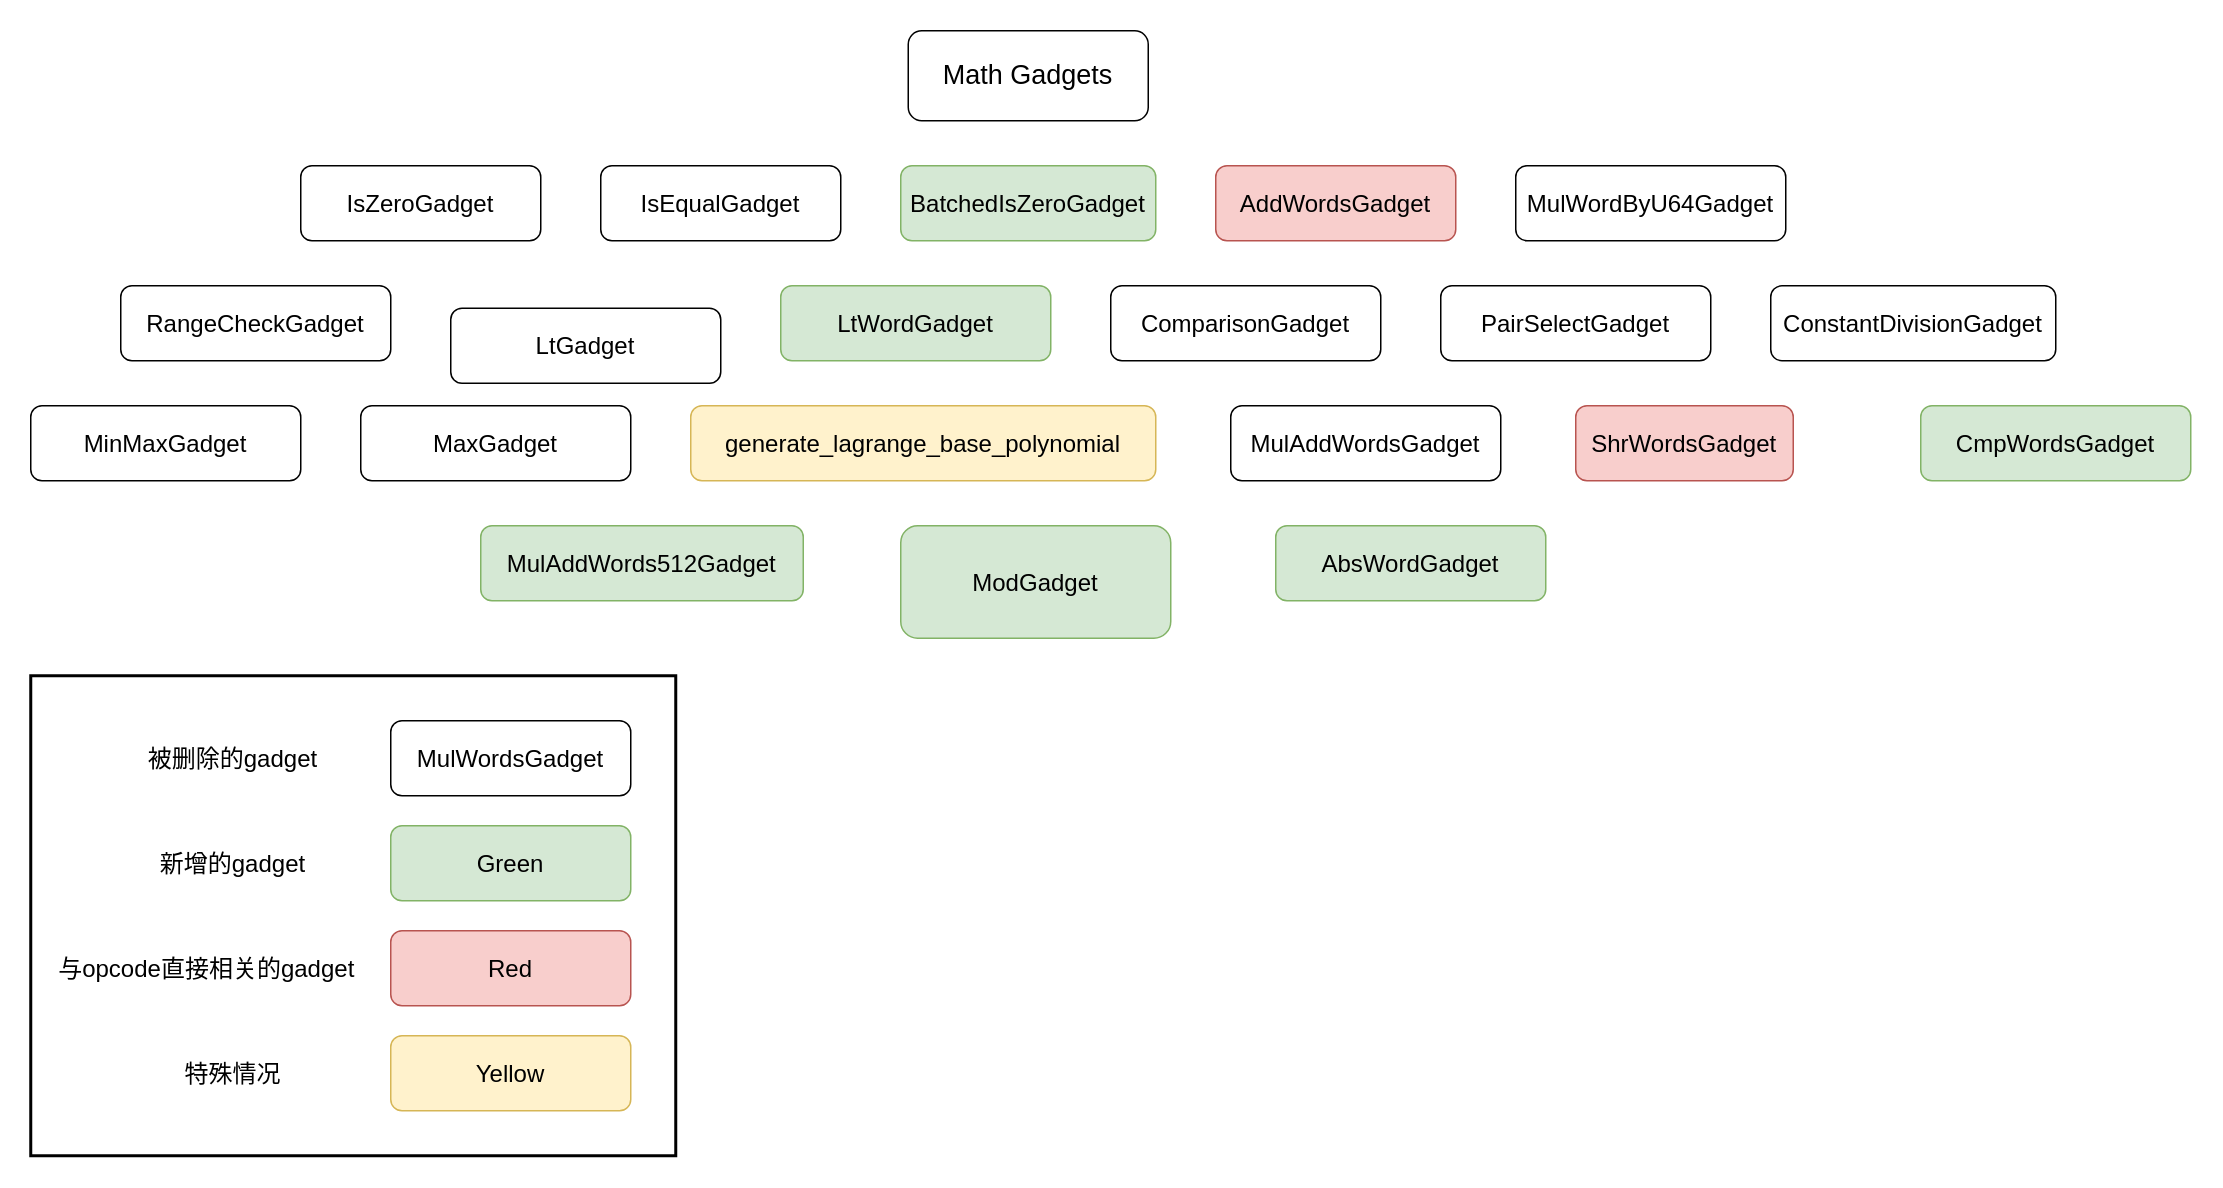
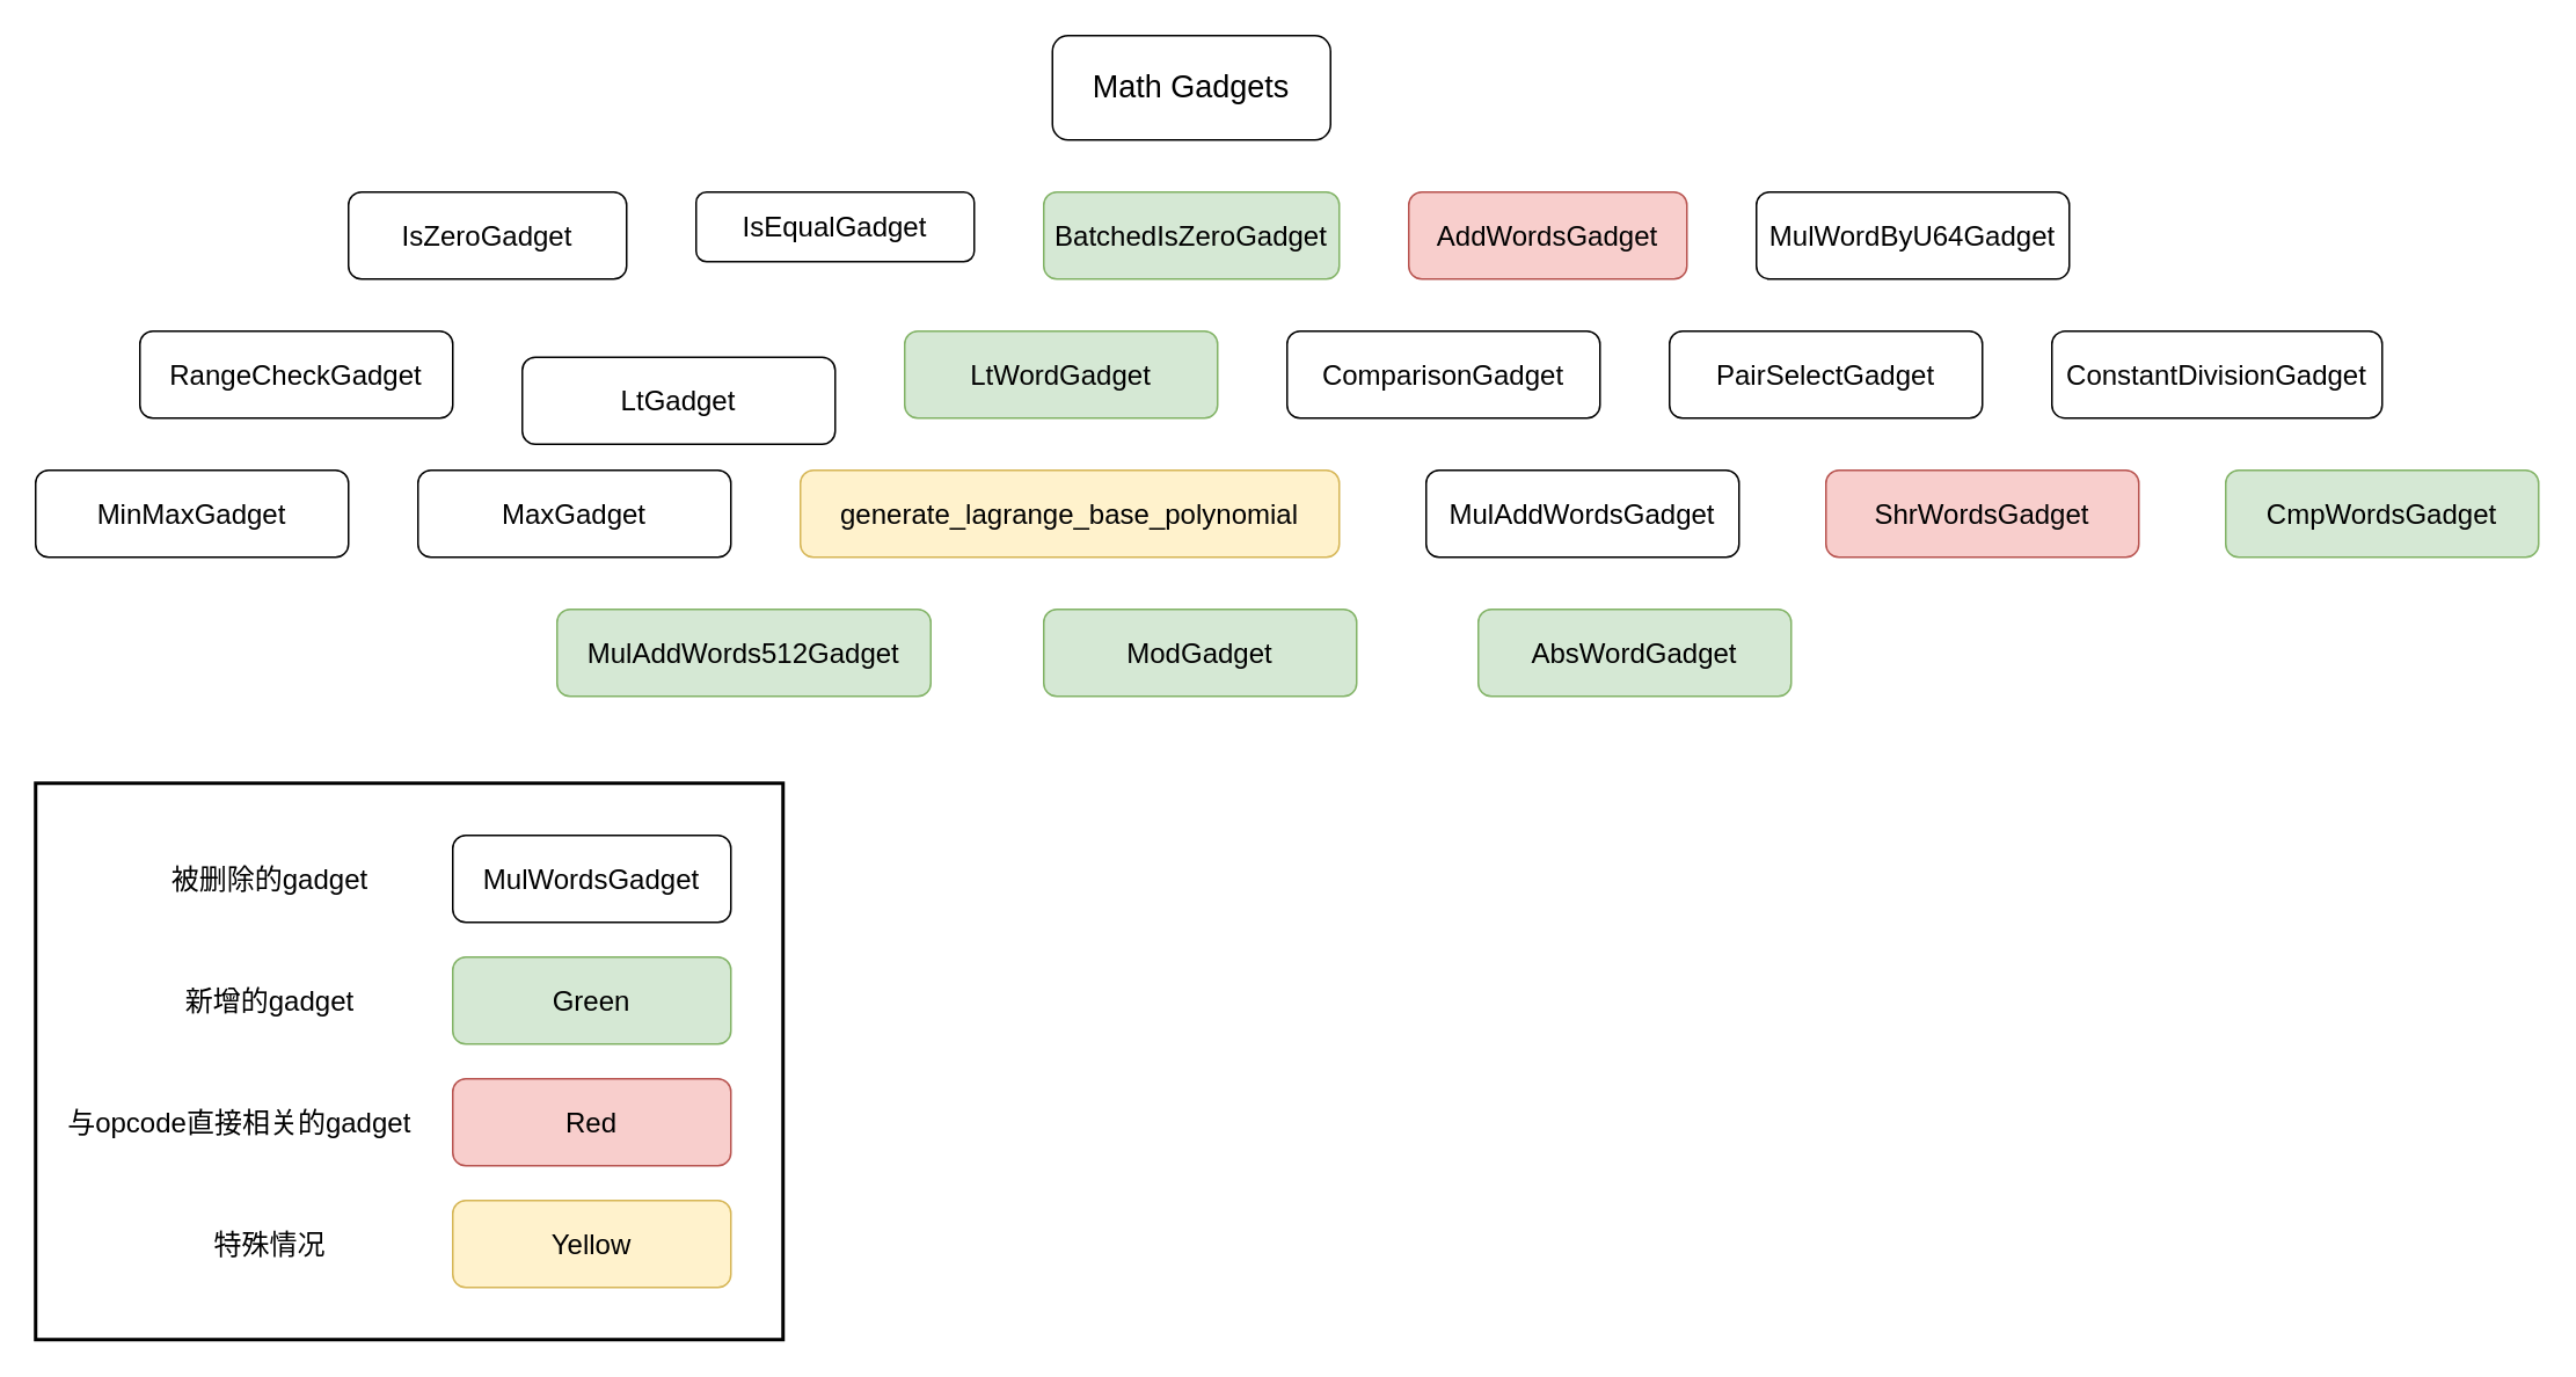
  <mxCell id="0" />
  <mxCell id="1" parent="0" />
  <mxCell id="2" value="&lt;font style=&quot;font-size: 18px;&quot;&gt;Math Gadgets&lt;/font&gt;" style="rounded=1;whiteSpace=wrap;html=1;" vertex="1" parent="1"><mxGeometry x="605" y="20" width="160" height="60" as="geometry" /></mxCell>
  <mxCell id="3" value="&lt;font style=&quot;font-size: 16px;&quot;&gt;IsZeroGadget&lt;/font&gt;" style="rounded=1;whiteSpace=wrap;html=1;" vertex="1" parent="1"><mxGeometry x="200" y="110" width="160" height="50" as="geometry" /></mxCell>
- <mxCell id="4" value="&lt;font style=&quot;font-size: 16px;&quot;&gt;IsEqualGadget&lt;/font&gt;" style="rounded=1;whiteSpace=wrap;html=1;" vertex="1" parent="1"><mxGeometry x="400" y="110" width="160" height="50" as="geometry" /></mxCell>
+ <mxCell id="4" value="&lt;font style=&quot;font-size: 16px;&quot;&gt;IsEqualGadget&lt;/font&gt;" style="rounded=1;whiteSpace=wrap;html=1;" vertex="1" parent="1"><mxGeometry x="400" y="110" width="160" height="40" as="geometry" /></mxCell>
  <mxCell id="5" value="&lt;span style=&quot;font-size: 16px;&quot;&gt;BatchedIsZeroGadget&lt;/span&gt;" style="rounded=1;whiteSpace=wrap;html=1;fillColor=#d5e8d4;strokeColor=#82b366;" vertex="1" parent="1"><mxGeometry x="600" y="110" width="170" height="50" as="geometry" /></mxCell>
  <mxCell id="6" value="&lt;font style=&quot;font-size: 16px;&quot;&gt;MulWordsGadget&lt;/font&gt;" style="rounded=1;whiteSpace=wrap;html=1;" vertex="1" parent="1"><mxGeometry x="260" y="480" width="160" height="50" as="geometry" /></mxCell>
  <mxCell id="7" value="&lt;font style=&quot;font-size: 16px;&quot;&gt;MulWordByU64Gadget&lt;/font&gt;" style="rounded=1;whiteSpace=wrap;html=1;" vertex="1" parent="1"><mxGeometry x="1010" y="110" width="180" height="50" as="geometry" /></mxCell>
  <mxCell id="8" value="&lt;font style=&quot;font-size: 16px;&quot;&gt;RangeCheckGadget&lt;/font&gt;" style="rounded=1;whiteSpace=wrap;html=1;" vertex="1" parent="1"><mxGeometry x="80" y="190" width="180" height="50" as="geometry" /></mxCell>
  <mxCell id="9" value="&lt;font style=&quot;font-size: 16px;&quot;&gt;LtGadget&lt;/font&gt;" style="rounded=1;whiteSpace=wrap;html=1;" vertex="1" parent="1"><mxGeometry x="300" y="205" width="180" height="50" as="geometry" /></mxCell>
  <mxCell id="10" value="&lt;font style=&quot;font-size: 16px;&quot;&gt;LtWordGadget&lt;/font&gt;" style="rounded=1;whiteSpace=wrap;html=1;fillColor=#d5e8d4;strokeColor=#82b366;" vertex="1" parent="1"><mxGeometry x="520" y="190" width="180" height="50" as="geometry" /></mxCell>
  <mxCell id="11" value="&lt;font style=&quot;font-size: 16px;&quot;&gt;PairSelectGadget&lt;/font&gt;" style="rounded=1;whiteSpace=wrap;html=1;" vertex="1" parent="1"><mxGeometry x="960" y="190" width="180" height="50" as="geometry" /></mxCell>
  <mxCell id="12" value="&lt;font style=&quot;font-size: 16px;&quot;&gt;ConstantDivisionGadget&lt;/font&gt;" style="rounded=1;whiteSpace=wrap;html=1;" vertex="1" parent="1"><mxGeometry x="1180" y="190" width="190" height="50" as="geometry" /></mxCell>
  <mxCell id="13" value="&lt;font style=&quot;font-size: 16px;&quot;&gt;MaxGadget&lt;/font&gt;" style="rounded=1;whiteSpace=wrap;html=1;" vertex="1" parent="1"><mxGeometry x="240" y="270" width="180" height="50" as="geometry" /></mxCell>
- <mxCell id="14" value="&lt;font style=&quot;font-size: 16px;&quot;&gt;ShrWordsGadget&lt;/font&gt;" style="rounded=1;whiteSpace=wrap;html=1;fillColor=#f8cecc;strokeColor=#b85450;" vertex="1" parent="1"><mxGeometry x="1050" y="270" width="145" height="50" as="geometry" /></mxCell>
+ <mxCell id="14" value="&lt;font style=&quot;font-size: 16px;&quot;&gt;ShrWordsGadget&lt;/font&gt;" style="rounded=1;whiteSpace=wrap;html=1;fillColor=#f8cecc;strokeColor=#b85450;" vertex="1" parent="1"><mxGeometry x="1050" y="270" width="180" height="50" as="geometry" /></mxCell>
  <mxCell id="15" value="&lt;font style=&quot;font-size: 16px;&quot;&gt;generate_lagrange_base_polynomial&lt;/font&gt;" style="rounded=1;whiteSpace=wrap;html=1;fillColor=#fff2cc;strokeColor=#d6b656;" vertex="1" parent="1"><mxGeometry x="460" y="270" width="310" height="50" as="geometry" /></mxCell>
  <mxCell id="16" value="&lt;font style=&quot;font-size: 16px;&quot;&gt;AddWordsGadget&lt;/font&gt;" style="rounded=1;whiteSpace=wrap;html=1;fillColor=#f8cecc;strokeColor=#b85450;" vertex="1" parent="1"><mxGeometry x="810" y="110" width="160" height="50" as="geometry" /></mxCell>
  <mxCell id="17" value="&lt;font style=&quot;font-size: 16px;&quot;&gt;被删除的gadget&lt;/font&gt;" style="text;html=1;strokeColor=none;fillColor=none;align=center;verticalAlign=middle;whiteSpace=wrap;rounded=0;" vertex="1" parent="1"><mxGeometry x="70" y="490" width="170" height="30" as="geometry" /></mxCell>
  <mxCell id="18" value="&lt;font style=&quot;font-size: 16px;&quot;&gt;ComparisonGadget&lt;/font&gt;" style="rounded=1;whiteSpace=wrap;html=1;" vertex="1" parent="1"><mxGeometry x="740" y="190" width="180" height="50" as="geometry" /></mxCell>
  <mxCell id="19" value="&lt;font style=&quot;font-size: 16px;&quot;&gt;MinMaxGadget&lt;/font&gt;" style="rounded=1;whiteSpace=wrap;html=1;" vertex="1" parent="1"><mxGeometry x="20" y="270" width="180" height="50" as="geometry" /></mxCell>
  <mxCell id="20" value="&lt;span style=&quot;font-size: 16px;&quot;&gt;MulAddWordsGadget&lt;/span&gt;" style="rounded=1;whiteSpace=wrap;html=1;" vertex="1" parent="1"><mxGeometry x="820" y="270" width="180" height="50" as="geometry" /></mxCell>
  <mxCell id="21" value="&lt;span style=&quot;font-size: 16px;&quot;&gt;CmpWordsGadget&lt;/span&gt;" style="rounded=1;whiteSpace=wrap;html=1;fillColor=#d5e8d4;strokeColor=#82b366;" vertex="1" parent="1"><mxGeometry x="1280" y="270" width="180" height="50" as="geometry" /></mxCell>
  <mxCell id="22" value="&lt;span style=&quot;font-size: 16px;&quot;&gt;MulAddWords512Gadget&lt;/span&gt;" style="rounded=1;whiteSpace=wrap;html=1;fillColor=#d5e8d4;strokeColor=#82b366;" vertex="1" parent="1"><mxGeometry x="320" y="350" width="215" height="50" as="geometry" /></mxCell>
- <mxCell id="23" value="&lt;font style=&quot;font-size: 16px;&quot;&gt;ModGadget&lt;/font&gt;" style="rounded=1;whiteSpace=wrap;html=1;fillColor=#d5e8d4;strokeColor=#82b366;" vertex="1" parent="1"><mxGeometry x="600" y="350" width="180" height="75" as="geometry" /></mxCell>
+ <mxCell id="23" value="&lt;font style=&quot;font-size: 16px;&quot;&gt;ModGadget&lt;/font&gt;" style="rounded=1;whiteSpace=wrap;html=1;fillColor=#d5e8d4;strokeColor=#82b366;" vertex="1" parent="1"><mxGeometry x="600" y="350" width="180" height="50" as="geometry" /></mxCell>
  <mxCell id="24" value="&lt;font style=&quot;font-size: 16px;&quot;&gt;AbsWordGadget&lt;/font&gt;" style="rounded=1;whiteSpace=wrap;html=1;fillColor=#d5e8d4;strokeColor=#82b366;" vertex="1" parent="1"><mxGeometry x="850" y="350" width="180" height="50" as="geometry" /></mxCell>
  <mxCell id="25" value="" style="rounded=0;whiteSpace=wrap;html=1;fontSize=20;strokeWidth=2;fillColor=none;strokeColor=default;" vertex="1" parent="1"><mxGeometry x="20" y="450" width="430" height="320" as="geometry" /></mxCell>
  <mxCell id="26" value="&lt;span style=&quot;font-size: 16px;&quot;&gt;新增的gadget&lt;/span&gt;" style="text;html=1;strokeColor=none;fillColor=none;align=center;verticalAlign=middle;whiteSpace=wrap;rounded=0;" vertex="1" parent="1"><mxGeometry x="70" y="560" width="170" height="30" as="geometry" /></mxCell>
  <mxCell id="27" value="&lt;span style=&quot;font-size: 16px;&quot;&gt;与opcode直接相关的gadget&lt;/span&gt;" style="text;html=1;strokeColor=none;fillColor=none;align=center;verticalAlign=middle;whiteSpace=wrap;rounded=0;" vertex="1" parent="1"><mxGeometry x="35" y="630" width="205" height="30" as="geometry" /></mxCell>
  <mxCell id="28" value="&lt;span style=&quot;font-size: 16px;&quot;&gt;特殊情况&lt;/span&gt;" style="text;html=1;strokeColor=none;fillColor=none;align=center;verticalAlign=middle;whiteSpace=wrap;rounded=0;" vertex="1" parent="1"><mxGeometry x="70" y="700" width="170" height="30" as="geometry" /></mxCell>
  <mxCell id="29" value="&lt;font style=&quot;font-size: 16px;&quot;&gt;Green&lt;/font&gt;" style="rounded=1;whiteSpace=wrap;html=1;fillColor=#d5e8d4;strokeColor=#82b366;" vertex="1" parent="1"><mxGeometry x="260" y="550" width="160" height="50" as="geometry" /></mxCell>
  <mxCell id="30" value="&lt;span style=&quot;font-size: 16px;&quot;&gt;Red&lt;/span&gt;" style="rounded=1;whiteSpace=wrap;html=1;fillColor=#f8cecc;strokeColor=#b85450;" vertex="1" parent="1"><mxGeometry x="260" y="620" width="160" height="50" as="geometry" /></mxCell>
  <mxCell id="31" value="&lt;span style=&quot;font-size: 16px;&quot;&gt;Yellow&lt;/span&gt;" style="rounded=1;whiteSpace=wrap;html=1;fillColor=#fff2cc;strokeColor=#d6b656;" vertex="1" parent="1"><mxGeometry x="260" y="690" width="160" height="50" as="geometry" /></mxCell>
